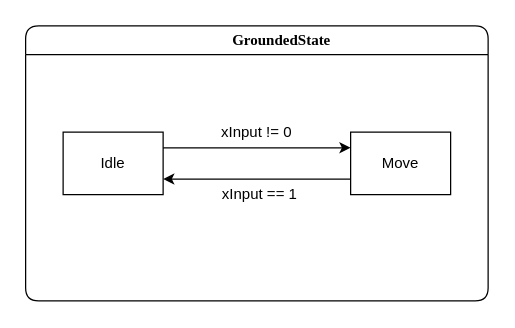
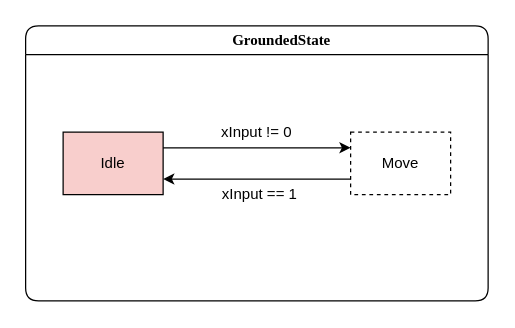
  <mxCell id="0" />
  <mxCell id="1" parent="0" />
  <mxCell id="2" value="&lt;blockquote style=&quot;margin: 0 0 0 40px; border: none; padding: 0px;&quot;&gt;GroundedState&lt;/blockquote&gt;" style="swimlane;whiteSpace=wrap;html=1;rounded=1;shadow=0;comic=0;labelBackgroundColor=none;strokeWidth=1;fontFamily=Verdana;fontSize=12;align=center;" parent="1" vertex="1"><mxGeometry x="20" y="20" width="370" height="220" as="geometry" /></mxCell>
- <mxCell id="3" value="Idle" style="rounded=0;whiteSpace=wrap;html=1;" vertex="1" parent="2"><mxGeometry x="30" y="85" width="80" height="50" as="geometry" /></mxCell>
- <mxCell id="4" value="Move" style="rounded=0;whiteSpace=wrap;html=1;" vertex="1" parent="2"><mxGeometry x="260" y="85" width="80" height="50" as="geometry" /></mxCell>
+ <mxCell id="3" value="Idle" style="rounded=0;whiteSpace=wrap;html=1;fillColor=#f8cecc;" vertex="1" parent="2"><mxGeometry x="30" y="85" width="80" height="50" as="geometry" /></mxCell>
+ <mxCell id="4" value="Move" style="rounded=0;whiteSpace=wrap;html=1;dashed=1;" vertex="1" parent="2"><mxGeometry x="260" y="85" width="80" height="50" as="geometry" /></mxCell>
  <mxCell id="5" value="" style="endArrow=classic;html=1;rounded=0;exitX=1;exitY=0.25;exitDx=0;exitDy=0;entryX=0;entryY=0.25;entryDx=0;entryDy=0;" edge="1" parent="2" source="3" target="4"><mxGeometry width="50" height="50" relative="1" as="geometry"><mxPoint x="500" y="260" as="sourcePoint" /><mxPoint x="550" y="210" as="targetPoint" /></mxGeometry></mxCell>
  <mxCell id="6" value="" style="endArrow=classic;html=1;rounded=0;exitX=0;exitY=0.75;exitDx=0;exitDy=0;entryX=1;entryY=0.75;entryDx=0;entryDy=0;" edge="1" parent="2" source="4" target="3"><mxGeometry width="50" height="50" relative="1" as="geometry"><mxPoint x="120" y="108" as="sourcePoint" /><mxPoint x="270" y="108" as="targetPoint" /></mxGeometry></mxCell>
  <mxCell id="7" value="xInput != 0" style="text;html=1;align=center;verticalAlign=middle;whiteSpace=wrap;rounded=0;" vertex="1" parent="2"><mxGeometry x="155" y="70" width="60" height="30" as="geometry" /></mxCell>
  <mxCell id="8" value="xInput == 1" style="text;html=1;align=center;verticalAlign=middle;whiteSpace=wrap;rounded=0;" vertex="1" parent="2"><mxGeometry x="155" y="120" width="65" height="30" as="geometry" /></mxCell>
